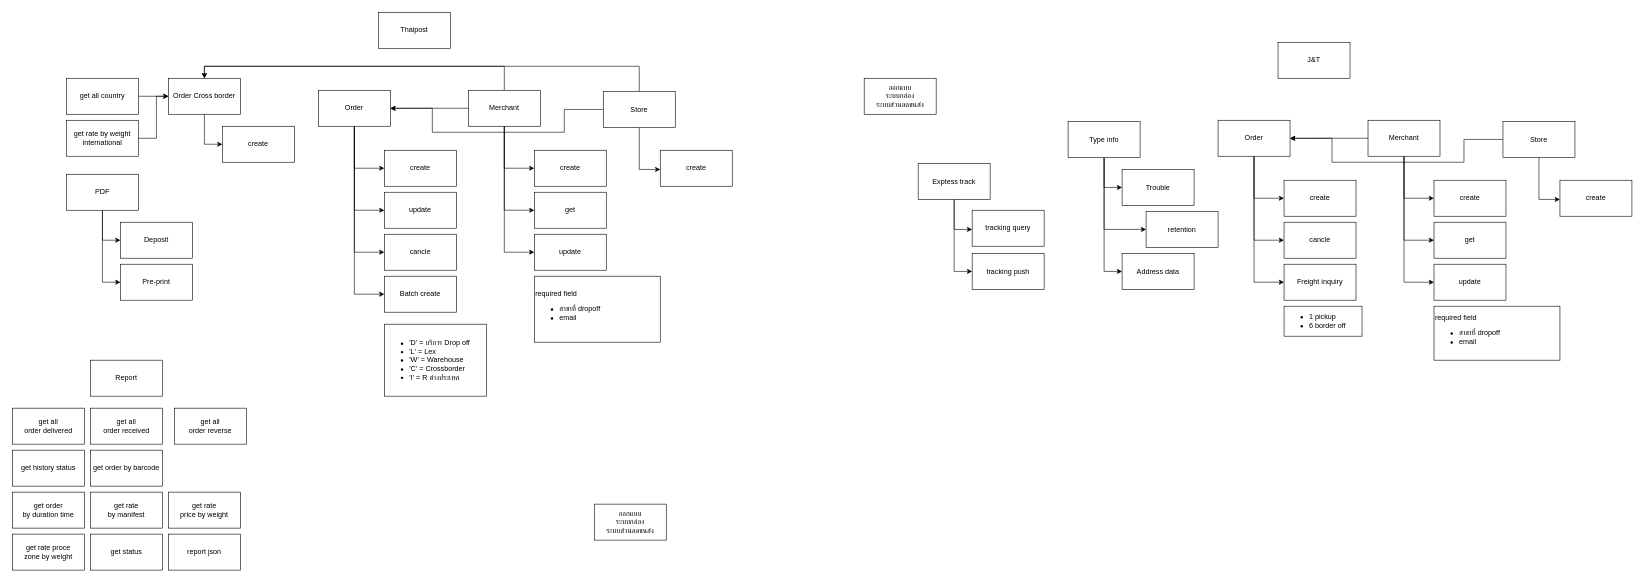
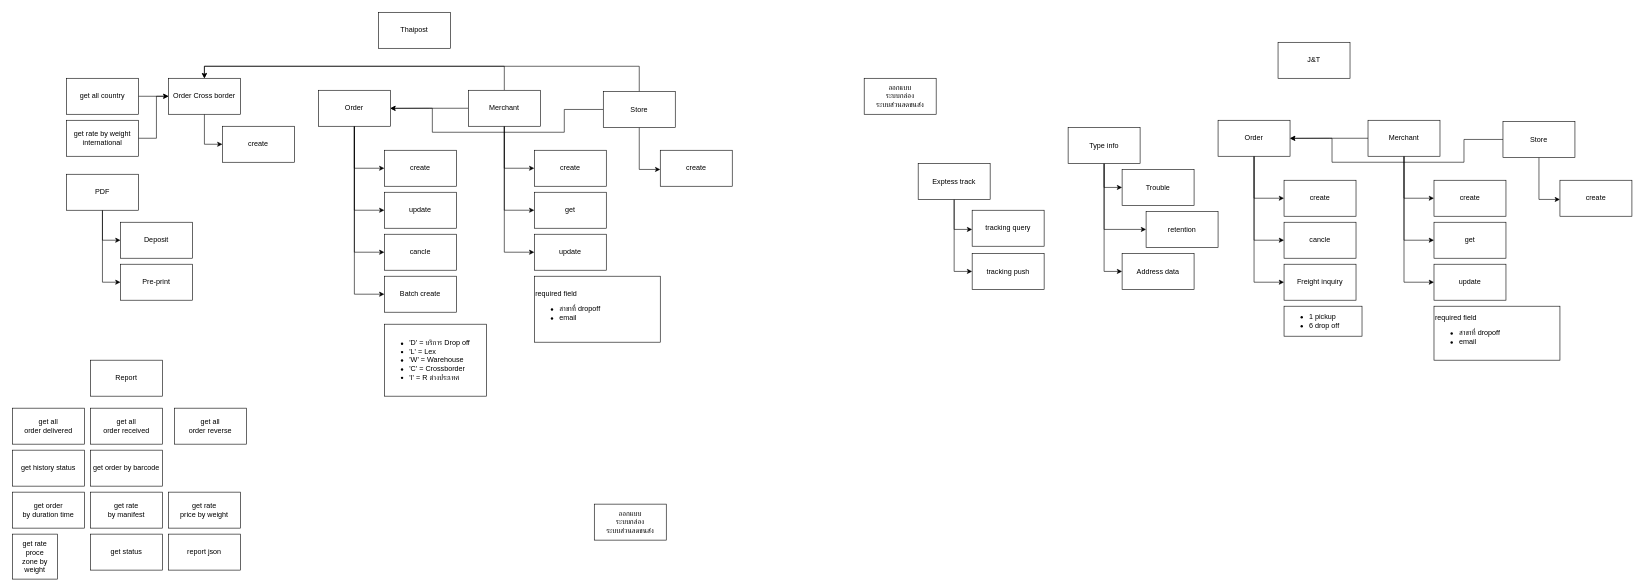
  <mxCell id="0" />
  <mxCell id="1" parent="0" />
  <mxCell id="2" value="" style="edgeStyle=orthogonalEdgeStyle;rounded=0;orthogonalLoop=1;jettySize=auto;html=1;" parent="1" source="7" target="8" edge="1"><mxGeometry relative="1" as="geometry"><Array as="points"><mxPoint x="840" y="280" /></Array></mxGeometry></mxCell>
  <mxCell id="3" style="edgeStyle=orthogonalEdgeStyle;rounded=0;orthogonalLoop=1;jettySize=auto;html=1;entryX=0;entryY=0.5;entryDx=0;entryDy=0;" parent="1" source="7" target="9" edge="1"><mxGeometry relative="1" as="geometry" /></mxCell>
  <mxCell id="4" style="edgeStyle=orthogonalEdgeStyle;rounded=0;orthogonalLoop=1;jettySize=auto;html=1;entryX=0;entryY=0.5;entryDx=0;entryDy=0;" parent="1" source="7" target="15" edge="1"><mxGeometry relative="1" as="geometry" /></mxCell>
  <mxCell id="5" style="edgeStyle=orthogonalEdgeStyle;rounded=0;orthogonalLoop=1;jettySize=auto;html=1;exitX=0.5;exitY=0;exitDx=0;exitDy=0;entryX=0.5;entryY=0;entryDx=0;entryDy=0;" parent="1" source="7" target="26" edge="1"><mxGeometry relative="1" as="geometry"><Array as="points"><mxPoint x="840" y="110" /><mxPoint x="340" y="110" /></Array></mxGeometry></mxCell>
  <mxCell id="6" style="edgeStyle=orthogonalEdgeStyle;rounded=0;orthogonalLoop=1;jettySize=auto;html=1;exitX=0;exitY=0.5;exitDx=0;exitDy=0;" parent="1" source="7" edge="1"><mxGeometry relative="1" as="geometry"><mxPoint x="650" y="180.276" as="targetPoint" /></mxGeometry></mxCell>
  <mxCell id="7" value="Merchant" style="rounded=0;whiteSpace=wrap;html=1;" parent="1" vertex="1"><mxGeometry x="780" y="150" width="120" height="60" as="geometry" /></mxCell>
  <mxCell id="8" value="create" style="rounded=0;whiteSpace=wrap;html=1;" parent="1" vertex="1"><mxGeometry x="890" y="250" width="120" height="60" as="geometry" /></mxCell>
  <mxCell id="9" value="get" style="rounded=0;whiteSpace=wrap;html=1;" parent="1" vertex="1"><mxGeometry x="890" y="320" width="120" height="60" as="geometry" /></mxCell>
  <mxCell id="10" value="" style="edgeStyle=orthogonalEdgeStyle;rounded=0;orthogonalLoop=1;jettySize=auto;html=1;" parent="1" source="13" target="14" edge="1"><mxGeometry relative="1" as="geometry"><Array as="points"><mxPoint x="1065" y="282" /></Array></mxGeometry></mxCell>
  <mxCell id="11" style="edgeStyle=orthogonalEdgeStyle;rounded=0;orthogonalLoop=1;jettySize=auto;html=1;exitX=0.5;exitY=0;exitDx=0;exitDy=0;entryX=0.5;entryY=0;entryDx=0;entryDy=0;" parent="1" source="13" target="26" edge="1"><mxGeometry relative="1" as="geometry" /></mxCell>
  <mxCell id="12" style="edgeStyle=orthogonalEdgeStyle;rounded=0;orthogonalLoop=1;jettySize=auto;html=1;exitX=0;exitY=0.5;exitDx=0;exitDy=0;entryX=1;entryY=0.5;entryDx=0;entryDy=0;" parent="1" source="13" target="20" edge="1"><mxGeometry relative="1" as="geometry"><Array as="points"><mxPoint x="940" y="182" /><mxPoint x="940" y="220" /><mxPoint x="720" y="220" /><mxPoint x="720" y="180" /></Array></mxGeometry></mxCell>
  <mxCell id="13" value="Store" style="rounded=0;whiteSpace=wrap;html=1;" parent="1" vertex="1"><mxGeometry x="1005" y="152" width="120" height="60" as="geometry" /></mxCell>
  <mxCell id="14" value="create" style="rounded=0;whiteSpace=wrap;html=1;" parent="1" vertex="1"><mxGeometry x="1100" y="250" width="120" height="60" as="geometry" /></mxCell>
  <mxCell id="15" value="update" style="rounded=0;whiteSpace=wrap;html=1;" parent="1" vertex="1"><mxGeometry x="890" y="390" width="120" height="60" as="geometry" /></mxCell>
  <mxCell id="16" value="" style="edgeStyle=orthogonalEdgeStyle;rounded=0;orthogonalLoop=1;jettySize=auto;html=1;" parent="1" source="20" target="21" edge="1"><mxGeometry relative="1" as="geometry"><Array as="points"><mxPoint x="590" y="280" /></Array></mxGeometry></mxCell>
  <mxCell id="17" style="edgeStyle=orthogonalEdgeStyle;rounded=0;orthogonalLoop=1;jettySize=auto;html=1;entryX=0;entryY=0.5;entryDx=0;entryDy=0;" parent="1" source="20" target="22" edge="1"><mxGeometry relative="1" as="geometry" /></mxCell>
  <mxCell id="18" style="edgeStyle=orthogonalEdgeStyle;rounded=0;orthogonalLoop=1;jettySize=auto;html=1;entryX=0;entryY=0.5;entryDx=0;entryDy=0;" parent="1" source="20" target="23" edge="1"><mxGeometry relative="1" as="geometry" /></mxCell>
  <mxCell id="19" style="edgeStyle=orthogonalEdgeStyle;rounded=0;orthogonalLoop=1;jettySize=auto;html=1;entryX=0;entryY=0.5;entryDx=0;entryDy=0;" parent="1" source="20" target="24" edge="1"><mxGeometry relative="1" as="geometry" /></mxCell>
  <mxCell id="20" value="Order" style="rounded=0;whiteSpace=wrap;html=1;" parent="1" vertex="1"><mxGeometry x="530" y="150" width="120" height="60" as="geometry" /></mxCell>
  <mxCell id="21" value="create" style="rounded=0;whiteSpace=wrap;html=1;" parent="1" vertex="1"><mxGeometry x="640" y="250" width="120" height="60" as="geometry" /></mxCell>
  <mxCell id="22" value="update" style="rounded=0;whiteSpace=wrap;html=1;" parent="1" vertex="1"><mxGeometry x="640" y="320" width="120" height="60" as="geometry" /></mxCell>
  <mxCell id="23" value="cancle" style="rounded=0;whiteSpace=wrap;html=1;" parent="1" vertex="1"><mxGeometry x="640" y="390" width="120" height="60" as="geometry" /></mxCell>
  <mxCell id="24" value="Batch create" style="rounded=0;whiteSpace=wrap;html=1;" parent="1" vertex="1"><mxGeometry x="640" y="460" width="120" height="60" as="geometry" /></mxCell>
  <mxCell id="25" value="" style="edgeStyle=orthogonalEdgeStyle;rounded=0;orthogonalLoop=1;jettySize=auto;html=1;" parent="1" source="26" target="27" edge="1"><mxGeometry relative="1" as="geometry"><Array as="points"><mxPoint x="340" y="240" /></Array></mxGeometry></mxCell>
  <mxCell id="26" value="Order Cross border" style="rounded=0;whiteSpace=wrap;html=1;" parent="1" vertex="1"><mxGeometry x="280" y="130" width="120" height="60" as="geometry" /></mxCell>
  <mxCell id="27" value="create" style="rounded=0;whiteSpace=wrap;html=1;" parent="1" vertex="1"><mxGeometry x="370" y="210" width="120" height="60" as="geometry" /></mxCell>
  <mxCell id="28" style="edgeStyle=orthogonalEdgeStyle;rounded=0;orthogonalLoop=1;jettySize=auto;html=1;exitX=1;exitY=0.5;exitDx=0;exitDy=0;entryX=0;entryY=0.5;entryDx=0;entryDy=0;" parent="1" source="29" target="26" edge="1"><mxGeometry relative="1" as="geometry" /></mxCell>
  <mxCell id="29" value="get all country" style="rounded=0;whiteSpace=wrap;html=1;" parent="1" vertex="1"><mxGeometry x="110" y="130" width="120" height="60" as="geometry" /></mxCell>
  <mxCell id="30" style="edgeStyle=orthogonalEdgeStyle;rounded=0;orthogonalLoop=1;jettySize=auto;html=1;exitX=1;exitY=0.5;exitDx=0;exitDy=0;" parent="1" source="31" edge="1"><mxGeometry relative="1" as="geometry"><mxPoint x="280" y="160" as="targetPoint" /><Array as="points"><mxPoint x="260" y="230" /><mxPoint x="260" y="160" /></Array></mxGeometry></mxCell>
  <mxCell id="31" value="get rate by weight international" style="rounded=0;whiteSpace=wrap;html=1;" parent="1" vertex="1"><mxGeometry x="110" y="200" width="120" height="60" as="geometry" /></mxCell>
  <mxCell id="32" value="&lt;ul&gt;&lt;li&gt;'D' = บริการ Drop off&lt;/li&gt;&lt;li&gt;'L' = Lex&lt;/li&gt;&lt;li&gt;'W' = Warehouse&lt;/li&gt;&lt;li&gt;'C' = Crossborder&lt;/li&gt;&lt;li&gt;'I' = R ต่างประเทศ&lt;/li&gt;&lt;/ul&gt;" style="rounded=0;whiteSpace=wrap;html=1;align=left;" vertex="1" parent="1"><mxGeometry x="640" y="540" width="170" height="120" as="geometry" /></mxCell>
  <mxCell id="33" value="required field&lt;br&gt;&lt;ul&gt;&lt;li&gt;สาขาที่ dropoff&lt;/li&gt;&lt;li&gt;email&lt;/li&gt;&lt;/ul&gt;" style="rounded=0;whiteSpace=wrap;html=1;align=left;" vertex="1" parent="1"><mxGeometry x="890" y="460" width="210" height="110" as="geometry" /></mxCell>
  <mxCell id="34" value="ออกแบบ&lt;br&gt;ระบบกล่อง&lt;br&gt;ระบบส่วนลดขนส่ง" style="rounded=0;whiteSpace=wrap;html=1;" vertex="1" parent="1"><mxGeometry x="990" y="840" width="120" height="60" as="geometry" /></mxCell>
  <mxCell id="35" value="Thaipost" style="rounded=0;whiteSpace=wrap;html=1;" vertex="1" parent="1"><mxGeometry x="630" y="20" width="120" height="60" as="geometry" /></mxCell>
  <mxCell id="36" value="" style="edgeStyle=orthogonalEdgeStyle;rounded=0;orthogonalLoop=1;jettySize=auto;html=1;" edge="1" parent="1" source="40" target="41"><mxGeometry relative="1" as="geometry"><Array as="points"><mxPoint x="2340" y="330" /></Array></mxGeometry></mxCell>
  <mxCell id="37" style="edgeStyle=orthogonalEdgeStyle;rounded=0;orthogonalLoop=1;jettySize=auto;html=1;entryX=0;entryY=0.5;entryDx=0;entryDy=0;" edge="1" parent="1" source="40" target="42"><mxGeometry relative="1" as="geometry" /></mxCell>
  <mxCell id="38" style="edgeStyle=orthogonalEdgeStyle;rounded=0;orthogonalLoop=1;jettySize=auto;html=1;entryX=0;entryY=0.5;entryDx=0;entryDy=0;" edge="1" parent="1" source="40" target="47"><mxGeometry relative="1" as="geometry" /></mxCell>
  <mxCell id="39" style="edgeStyle=orthogonalEdgeStyle;rounded=0;orthogonalLoop=1;jettySize=auto;html=1;exitX=0;exitY=0.5;exitDx=0;exitDy=0;" edge="1" parent="1" source="40"><mxGeometry relative="1" as="geometry"><mxPoint x="2150" y="230.276" as="targetPoint" /></mxGeometry></mxCell>
  <mxCell id="40" value="Merchant" style="rounded=0;whiteSpace=wrap;html=1;" vertex="1" parent="1"><mxGeometry x="2280" y="200" width="120" height="60" as="geometry" /></mxCell>
  <mxCell id="41" value="create" style="rounded=0;whiteSpace=wrap;html=1;" vertex="1" parent="1"><mxGeometry x="2390" y="300" width="120" height="60" as="geometry" /></mxCell>
  <mxCell id="42" value="get" style="rounded=0;whiteSpace=wrap;html=1;" vertex="1" parent="1"><mxGeometry x="2390" y="370" width="120" height="60" as="geometry" /></mxCell>
  <mxCell id="43" value="" style="edgeStyle=orthogonalEdgeStyle;rounded=0;orthogonalLoop=1;jettySize=auto;html=1;" edge="1" parent="1" source="45" target="46"><mxGeometry relative="1" as="geometry"><Array as="points"><mxPoint x="2565" y="332" /></Array></mxGeometry></mxCell>
  <mxCell id="44" style="edgeStyle=orthogonalEdgeStyle;rounded=0;orthogonalLoop=1;jettySize=auto;html=1;exitX=0;exitY=0.5;exitDx=0;exitDy=0;entryX=1;entryY=0.5;entryDx=0;entryDy=0;" edge="1" parent="1" source="45" target="51"><mxGeometry relative="1" as="geometry"><Array as="points"><mxPoint x="2440" y="232" /><mxPoint x="2440" y="270" /><mxPoint x="2220" y="270" /><mxPoint x="2220" y="230" /></Array></mxGeometry></mxCell>
  <mxCell id="45" value="Store" style="rounded=0;whiteSpace=wrap;html=1;" vertex="1" parent="1"><mxGeometry x="2505" y="202" width="120" height="60" as="geometry" /></mxCell>
  <mxCell id="46" value="create" style="rounded=0;whiteSpace=wrap;html=1;" vertex="1" parent="1"><mxGeometry x="2600" y="300" width="120" height="60" as="geometry" /></mxCell>
  <mxCell id="47" value="update" style="rounded=0;whiteSpace=wrap;html=1;" vertex="1" parent="1"><mxGeometry x="2390" y="440" width="120" height="60" as="geometry" /></mxCell>
  <mxCell id="48" value="" style="edgeStyle=orthogonalEdgeStyle;rounded=0;orthogonalLoop=1;jettySize=auto;html=1;" edge="1" parent="1" source="51" target="52"><mxGeometry relative="1" as="geometry"><Array as="points"><mxPoint x="2090" y="330" /></Array></mxGeometry></mxCell>
  <mxCell id="49" style="edgeStyle=orthogonalEdgeStyle;rounded=0;orthogonalLoop=1;jettySize=auto;html=1;entryX=0;entryY=0.5;entryDx=0;entryDy=0;" edge="1" parent="1" source="51" target="53"><mxGeometry relative="1" as="geometry" /></mxCell>
  <mxCell id="50" style="edgeStyle=orthogonalEdgeStyle;rounded=0;orthogonalLoop=1;jettySize=auto;html=1;entryX=0;entryY=0.5;entryDx=0;entryDy=0;" edge="1" parent="1" source="51" target="54"><mxGeometry relative="1" as="geometry" /></mxCell>
  <mxCell id="51" value="Order" style="rounded=0;whiteSpace=wrap;html=1;" vertex="1" parent="1"><mxGeometry x="2030" y="200" width="120" height="60" as="geometry" /></mxCell>
  <mxCell id="52" value="create" style="rounded=0;whiteSpace=wrap;html=1;" vertex="1" parent="1"><mxGeometry x="2140" y="300" width="120" height="60" as="geometry" /></mxCell>
  <mxCell id="53" value="cancle" style="rounded=0;whiteSpace=wrap;html=1;" vertex="1" parent="1"><mxGeometry x="2140" y="370" width="120" height="60" as="geometry" /></mxCell>
  <mxCell id="54" value="Freight inquiry" style="rounded=0;whiteSpace=wrap;html=1;" vertex="1" parent="1"><mxGeometry x="2140" y="440" width="120" height="60" as="geometry" /></mxCell>
- <mxCell id="55" value="&lt;ul&gt;&lt;li&gt;1 pickup&lt;/li&gt;&lt;li&gt;6 border off&lt;/li&gt;&lt;/ul&gt;" style="rounded=0;whiteSpace=wrap;html=1;align=left;" vertex="1" parent="1"><mxGeometry x="2140" y="510" width="130" height="50" as="geometry" /></mxCell>
+ <mxCell id="55" value="&lt;ul&gt;&lt;li&gt;1 pickup&lt;/li&gt;&lt;li&gt;6 drop off&lt;/li&gt;&lt;/ul&gt;" style="rounded=0;whiteSpace=wrap;html=1;align=left;" vertex="1" parent="1"><mxGeometry x="2140" y="510" width="130" height="50" as="geometry" /></mxCell>
  <mxCell id="56" value="required field&lt;br&gt;&lt;ul&gt;&lt;li&gt;สาขาที่ dropoff&lt;/li&gt;&lt;li&gt;email&lt;/li&gt;&lt;/ul&gt;" style="rounded=0;whiteSpace=wrap;html=1;align=left;" vertex="1" parent="1"><mxGeometry x="2390" y="510" width="210" height="90" as="geometry" /></mxCell>
  <mxCell id="57" value="ออกแบบ&lt;br&gt;ระบบกล่อง&lt;br&gt;ระบบส่วนลดขนส่ง" style="rounded=0;whiteSpace=wrap;html=1;" vertex="1" parent="1"><mxGeometry x="1440" y="130" width="120" height="60" as="geometry" /></mxCell>
  <mxCell id="58" value="J&amp;amp;T" style="rounded=0;whiteSpace=wrap;html=1;" vertex="1" parent="1"><mxGeometry x="2130" y="70" width="120" height="60" as="geometry" /></mxCell>
  <mxCell id="59" style="edgeStyle=orthogonalEdgeStyle;rounded=0;orthogonalLoop=1;jettySize=auto;html=1;exitX=0.5;exitY=1;exitDx=0;exitDy=0;entryX=0;entryY=0.5;entryDx=0;entryDy=0;" edge="1" parent="1" source="61" target="62"><mxGeometry relative="1" as="geometry" /></mxCell>
  <mxCell id="60" style="edgeStyle=orthogonalEdgeStyle;rounded=0;orthogonalLoop=1;jettySize=auto;html=1;exitX=0.5;exitY=1;exitDx=0;exitDy=0;entryX=0;entryY=0.5;entryDx=0;entryDy=0;" edge="1" parent="1" source="61" target="63"><mxGeometry relative="1" as="geometry" /></mxCell>
  <mxCell id="61" value="PDF" style="rounded=0;whiteSpace=wrap;html=1;" vertex="1" parent="1"><mxGeometry x="110" y="290" width="120" height="60" as="geometry" /></mxCell>
  <mxCell id="62" value="Deposit" style="rounded=0;whiteSpace=wrap;html=1;" vertex="1" parent="1"><mxGeometry x="200" y="370" width="120" height="60" as="geometry" /></mxCell>
  <mxCell id="63" value="Pre-print" style="rounded=0;whiteSpace=wrap;html=1;" vertex="1" parent="1"><mxGeometry x="200" y="440" width="120" height="60" as="geometry" /></mxCell>
  <mxCell id="64" value="Report" style="rounded=0;whiteSpace=wrap;html=1;" vertex="1" parent="1"><mxGeometry x="150" y="600" width="120" height="60" as="geometry" /></mxCell>
  <mxCell id="65" value="get all&lt;br&gt;order delivered" style="rounded=0;whiteSpace=wrap;html=1;" vertex="1" parent="1"><mxGeometry x="20" y="680" width="120" height="60" as="geometry" /></mxCell>
  <mxCell id="66" value="get history status" style="rounded=0;whiteSpace=wrap;html=1;" vertex="1" parent="1"><mxGeometry x="20" y="750" width="120" height="60" as="geometry" /></mxCell>
  <mxCell id="67" value="get order&lt;br&gt;by duration time" style="rounded=0;whiteSpace=wrap;html=1;" vertex="1" parent="1"><mxGeometry x="20" y="820" width="120" height="60" as="geometry" /></mxCell>
- <mxCell id="68" value="get rate proce&lt;br&gt;zone by weight" style="rounded=0;whiteSpace=wrap;html=1;" vertex="1" parent="1"><mxGeometry x="20" y="890" width="120" height="60" as="geometry" /></mxCell>
+ <mxCell id="68" value="get rate proce&lt;br&gt;zone by weight" style="rounded=0;whiteSpace=wrap;html=1;" vertex="1" parent="1"><mxGeometry x="20" y="890" width="75" height="75" as="geometry" /></mxCell>
  <mxCell id="69" value="get all&lt;br&gt;order received" style="rounded=0;whiteSpace=wrap;html=1;" vertex="1" parent="1"><mxGeometry x="150" y="680" width="120" height="60" as="geometry" /></mxCell>
  <mxCell id="70" value="get order by barcode" style="rounded=0;whiteSpace=wrap;html=1;" vertex="1" parent="1"><mxGeometry x="150" y="750" width="120" height="60" as="geometry" /></mxCell>
  <mxCell id="71" value="get rate&lt;br&gt;by manifest" style="rounded=0;whiteSpace=wrap;html=1;" vertex="1" parent="1"><mxGeometry x="150" y="820" width="120" height="60" as="geometry" /></mxCell>
  <mxCell id="72" value="get status" style="rounded=0;whiteSpace=wrap;html=1;" vertex="1" parent="1"><mxGeometry x="150" y="890" width="120" height="60" as="geometry" /></mxCell>
  <mxCell id="73" value="get all&lt;br&gt;order reverse" style="rounded=0;whiteSpace=wrap;html=1;" vertex="1" parent="1"><mxGeometry x="290" y="680" width="120" height="60" as="geometry" /></mxCell>
  <mxCell id="74" value="get rate&lt;br&gt;price by weight" style="rounded=0;whiteSpace=wrap;html=1;" vertex="1" parent="1"><mxGeometry x="280" y="820" width="120" height="60" as="geometry" /></mxCell>
  <mxCell id="75" value="report json" style="rounded=0;whiteSpace=wrap;html=1;" vertex="1" parent="1"><mxGeometry x="280" y="890" width="120" height="60" as="geometry" /></mxCell>
  <mxCell id="76" style="edgeStyle=orthogonalEdgeStyle;rounded=0;orthogonalLoop=1;jettySize=auto;html=1;exitX=0.5;exitY=1;exitDx=0;exitDy=0;entryX=0;entryY=0.5;entryDx=0;entryDy=0;" edge="1" parent="1" source="79" target="80"><mxGeometry relative="1" as="geometry" /></mxCell>
  <mxCell id="77" style="edgeStyle=orthogonalEdgeStyle;rounded=0;orthogonalLoop=1;jettySize=auto;html=1;exitX=0.5;exitY=1;exitDx=0;exitDy=0;entryX=0;entryY=0.5;entryDx=0;entryDy=0;" edge="1" parent="1" source="79" target="81"><mxGeometry relative="1" as="geometry" /></mxCell>
  <mxCell id="78" style="edgeStyle=orthogonalEdgeStyle;rounded=0;orthogonalLoop=1;jettySize=auto;html=1;exitX=0.5;exitY=1;exitDx=0;exitDy=0;entryX=0;entryY=0.5;entryDx=0;entryDy=0;" edge="1" parent="1" source="79" target="86"><mxGeometry relative="1" as="geometry" /></mxCell>
- <mxCell id="79" value="Type info" style="rounded=0;whiteSpace=wrap;html=1;" vertex="1" parent="1"><mxGeometry x="1780" y="202" width="120" height="60" as="geometry" /></mxCell>
+ <mxCell id="79" value="Type info" style="rounded=0;whiteSpace=wrap;html=1;" vertex="1" parent="1"><mxGeometry x="1780" y="212" width="120" height="60" as="geometry" /></mxCell>
  <mxCell id="80" value="Trouble" style="rounded=0;whiteSpace=wrap;html=1;" vertex="1" parent="1"><mxGeometry x="1870" y="282" width="120" height="60" as="geometry" /></mxCell>
  <mxCell id="81" value="retention" style="rounded=0;whiteSpace=wrap;html=1;" vertex="1" parent="1"><mxGeometry x="1910" y="352" width="120" height="60" as="geometry" /></mxCell>
  <mxCell id="82" style="edgeStyle=orthogonalEdgeStyle;rounded=0;orthogonalLoop=1;jettySize=auto;html=1;exitX=0.5;exitY=1;exitDx=0;exitDy=0;entryX=0;entryY=0.5;entryDx=0;entryDy=0;" edge="1" parent="1" source="84"><mxGeometry relative="1" as="geometry"><mxPoint x="1620" y="382" as="targetPoint" /><Array as="points"><mxPoint x="1590" y="382" /></Array></mxGeometry></mxCell>
  <mxCell id="83" style="edgeStyle=orthogonalEdgeStyle;rounded=0;orthogonalLoop=1;jettySize=auto;html=1;exitX=0.5;exitY=1;exitDx=0;exitDy=0;entryX=0;entryY=0.5;entryDx=0;entryDy=0;" edge="1" parent="1" source="84" target="85"><mxGeometry relative="1" as="geometry" /></mxCell>
  <mxCell id="84" value="Exptess track" style="rounded=0;whiteSpace=wrap;html=1;" vertex="1" parent="1"><mxGeometry x="1530" y="272" width="120" height="60" as="geometry" /></mxCell>
  <mxCell id="85" value="tracking push" style="rounded=0;whiteSpace=wrap;html=1;" vertex="1" parent="1"><mxGeometry x="1620" y="422" width="120" height="60" as="geometry" /></mxCell>
  <mxCell id="86" value="Address data" style="rounded=0;whiteSpace=wrap;html=1;" vertex="1" parent="1"><mxGeometry x="1870" y="422" width="120" height="60" as="geometry" /></mxCell>
  <mxCell id="87" value="tracking query" style="rounded=0;whiteSpace=wrap;html=1;align=center;" vertex="1" parent="1"><mxGeometry x="1620" y="350" width="120" height="60" as="geometry" /></mxCell>
